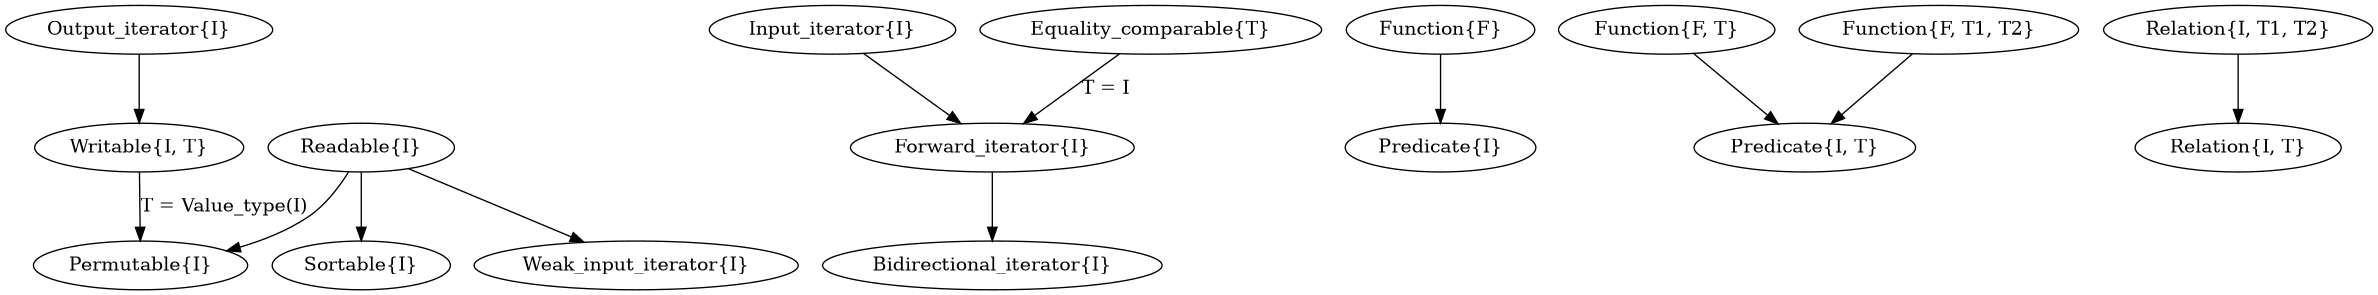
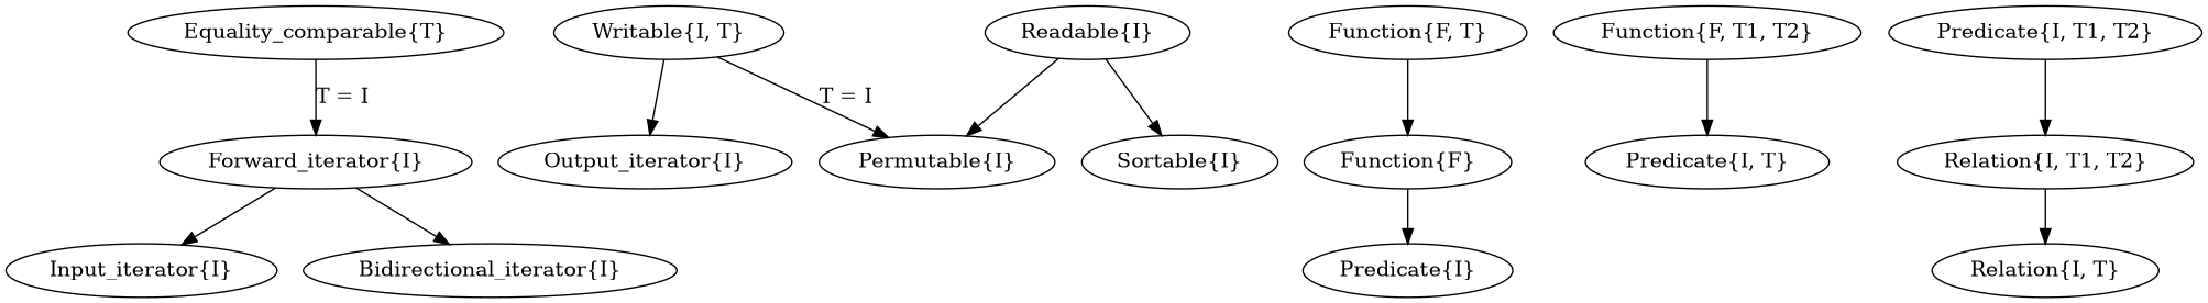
  digraph {
-   n1 [label="Weak_input_iterator{I}"]
    n2 [label="Input_iterator{I}"]
    n3 [label="Forward_iterator{I}"]
    n4 [label="Bidirectional_iterator{I}"]
    n5 [label="Output_iterator{I}"]
    n6 [label="Readable{I}"]
    n7 [label="Permutable{I}"]
    n8 [label="Sortable{I}"]
    n9 [label="Writable{I, T}"]
    n10 [label="Equality_comparable{T}"]
    n11 [label="Function{F}"]
    n12 [label="Predicate{I}"]
    n13 [label="Function{F, T}"]
    n14 [label="Predicate{I, T}"]
    n15 [label="Function{F, T1, T2}"]
+   n16 [label="Predicate{I, T1, T2}"]
    n17 [label="Relation{I, T1, T2}"]
    n18 [label="Relation{I, T}"]
-   n2 -> n3
+   n3 -> n2
    n3 -> n4
-   n6 -> n1
    n6 -> n7
    n6 -> n8
-   n5 -> n9
-   n9 -> n7 [label="T = Value_type(I)"]
+   n9 -> n5
+   n9 -> n7 [label="T = I"]
    n10 -> n3 [label="T = I"]
    n11 -> n12
-   n13 -> n14
+   n13 -> n11
    n15 -> n14
+   n16 -> n17
    n17 -> n18
  }
